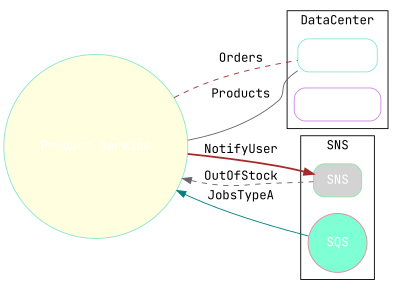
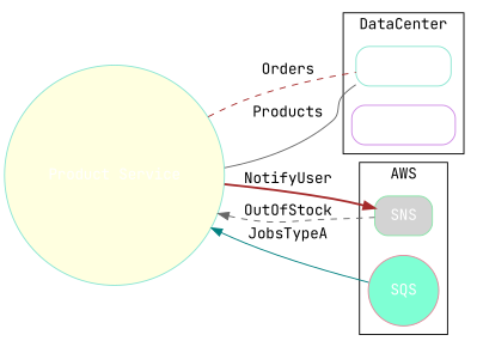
  graph {
    rankdir=LR
    splines=spline
    fontname="JetBrains Mono"
    node [fillcolor=white fontcolor=white fontname="JetBrains Mono" margin=0.15 shape=box style="filled,rounded"]
    edge [constraint=true dir=none fontname="JetBrains Mono" color=brown style=dashed]
    Postgres [color="#89e5d0"]
    Postgres2 [color="#ce89e5"]
    SNS [color="#89e5a9" fillcolor=lightgrey]
    SQS [color="#e5899c" fillcolor=aquamarine shape=circle]
    "Product Service" [color="#89e5d3" fillcolor=lightyellow shape=circle]
    subgraph cluster_1 {
      label=DataCenter
      Postgres
      Postgres2
    }
    subgraph cluster_2 {
-     label=SNS
+     label=AWS
      SNS
      SQS
    }
    "Product Service" -- Postgres [label=Orders]
    "Product Service" -- Postgres [label=Products color=gray40 style=solid]
    "Product Service" -- SNS [dir=forward label=NotifyUser style=bold]
    "Product Service" -- SNS [dir=back label=OutOfStock color=gray40]
    "Product Service" -- SQS [dir=back label=JobsTypeA color=teal style=solid]
  }
